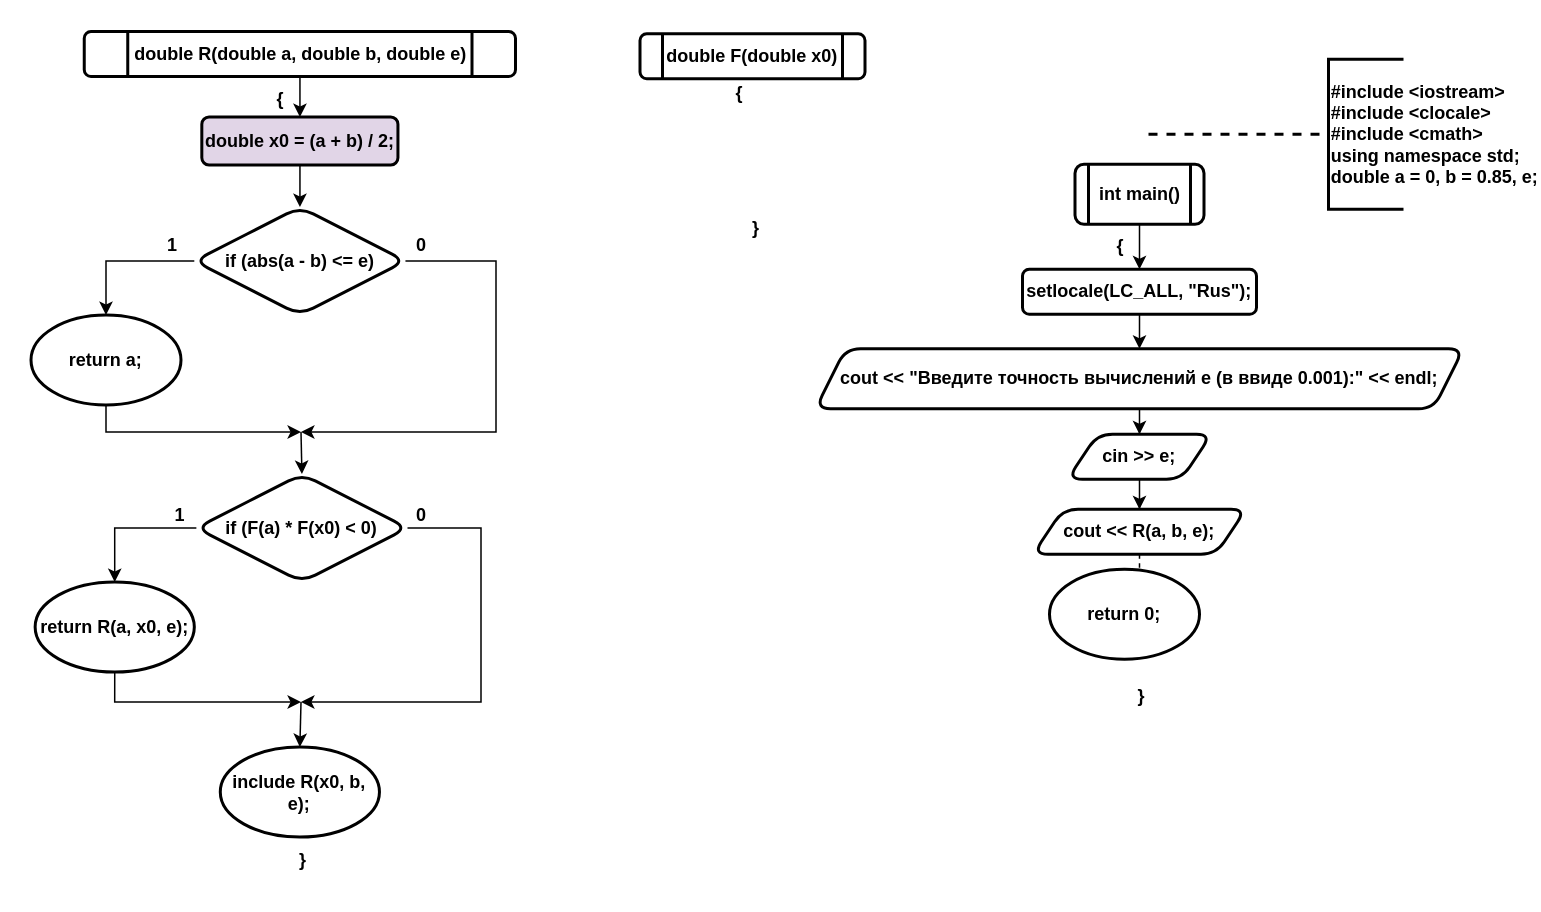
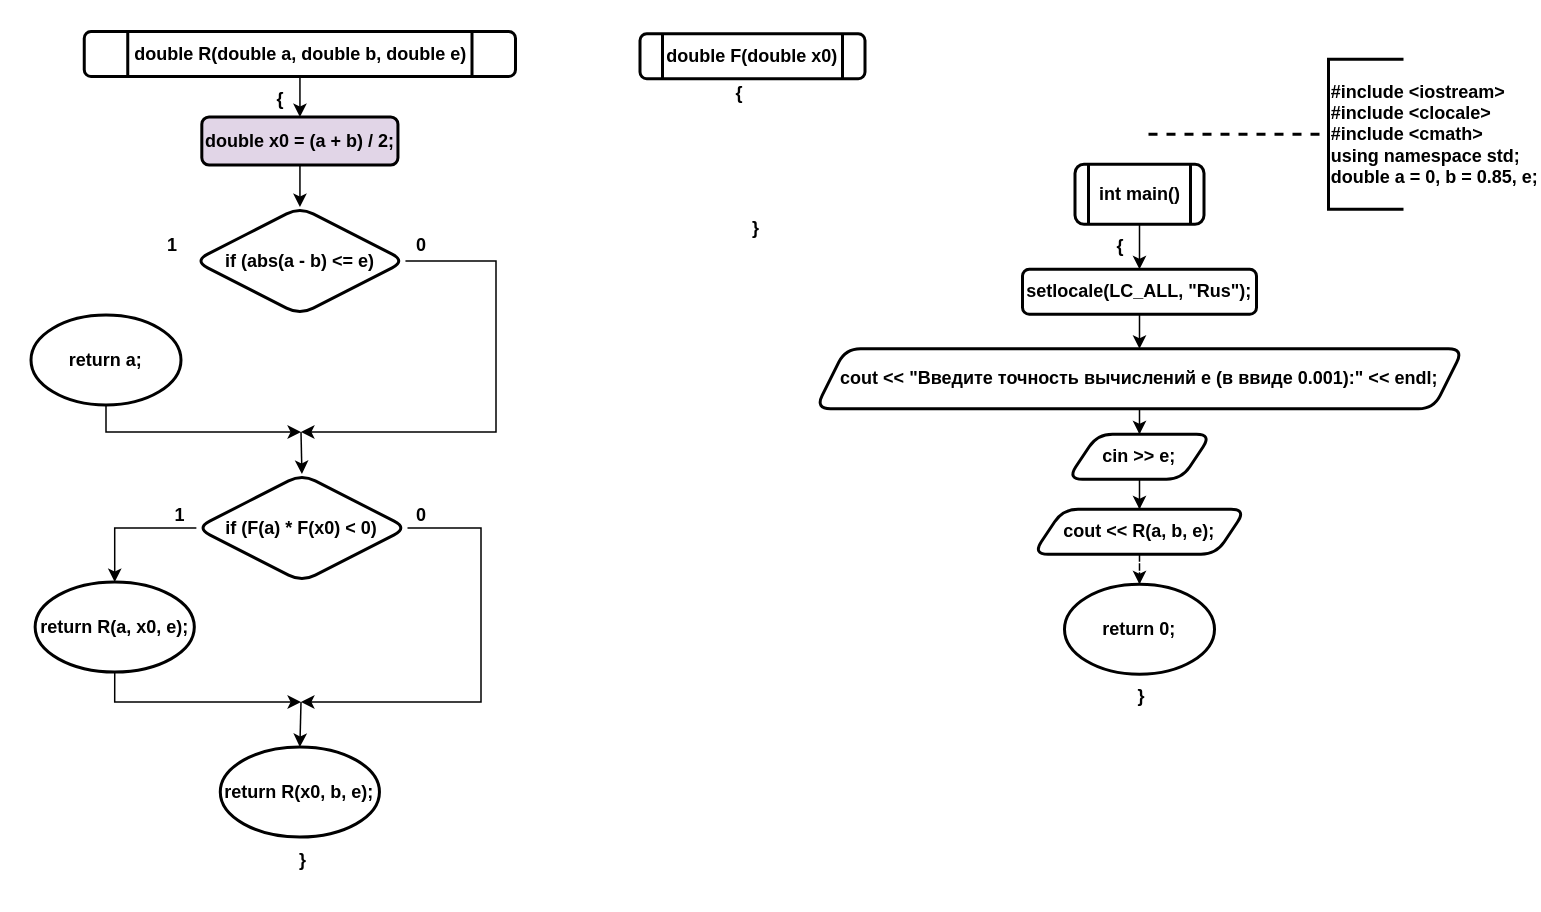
  <mxCell id="0" />
  <mxCell id="1" parent="0" />
  <mxCell id="2" value="" style="edgeStyle=orthogonalEdgeStyle;rounded=0;orthogonalLoop=1;jettySize=auto;html=1;strokeWidth=1;fontStyle=1" edge="1" parent="1" source="3" target="7"><mxGeometry relative="1" as="geometry" /></mxCell>
  <mxCell id="3" value="int main()" style="shape=process;whiteSpace=wrap;html=1;backgroundOutline=1;strokeWidth=2;rounded=1;fontStyle=1" vertex="1" parent="1"><mxGeometry x="716" y="109" width="86" height="40" as="geometry" /></mxCell>
  <mxCell id="4" value="&lt;div&gt;#include &amp;lt;iostream&amp;gt;&lt;/div&gt;&lt;div&gt;#include &amp;lt;clocale&amp;gt;&lt;/div&gt;&lt;div&gt;#include &amp;lt;cmath&amp;gt;&lt;/div&gt;&lt;div&gt;using namespace std;&lt;/div&gt;&lt;div&gt;&lt;div&gt;&#09;double a = 0, b = 0.85, e;&lt;/div&gt;&lt;/div&gt;" style="strokeWidth=2;html=1;shape=mxgraph.flowchart.annotation_1;align=left;pointerEvents=1;rounded=1;fontStyle=1" vertex="1" parent="1"><mxGeometry x="885" y="39" width="50" height="100" as="geometry" /></mxCell>
  <mxCell id="5" value="" style="endArrow=none;dashed=1;html=1;rounded=0;entryX=0;entryY=0.5;entryDx=0;entryDy=0;entryPerimeter=0;strokeWidth=2;fontStyle=1" edge="1" parent="1" target="4"><mxGeometry width="50" height="50" relative="1" as="geometry"><mxPoint x="765" y="89" as="sourcePoint" /><mxPoint x="859" y="89" as="targetPoint" /><Array as="points"><mxPoint x="865" y="89" /></Array></mxGeometry></mxCell>
  <mxCell id="6" value="" style="edgeStyle=orthogonalEdgeStyle;rounded=0;orthogonalLoop=1;jettySize=auto;html=1;strokeWidth=1;fontStyle=1" edge="1" parent="1" source="7" target="10"><mxGeometry relative="1" as="geometry" /></mxCell>
  <mxCell id="7" value="&lt;div&gt;&#09;setlocale(LC_ALL, &quot;Rus&quot;);&lt;/div&gt;" style="whiteSpace=wrap;html=1;strokeWidth=2;rounded=1;fontStyle=1" vertex="1" parent="1"><mxGeometry x="681" y="179" width="156" height="30" as="geometry" /></mxCell>
  <mxCell id="8" value="{" style="text;html=1;align=center;verticalAlign=middle;resizable=0;points=[];autosize=1;strokeColor=none;fillColor=none;fontStyle=1" vertex="1" parent="1"><mxGeometry x="734" y="151" width="23" height="26" as="geometry" /></mxCell>
  <mxCell id="9" value="" style="edgeStyle=orthogonalEdgeStyle;rounded=0;orthogonalLoop=1;jettySize=auto;html=1;strokeWidth=1;fontStyle=1" edge="1" parent="1" source="10" target="12"><mxGeometry relative="1" as="geometry" /></mxCell>
  <mxCell id="10" value="cout &amp;lt;&amp;lt; &quot;Введите точность вычислений e (в ввиде 0.001):&quot; &amp;lt;&amp;lt; endl;" style="shape=parallelogram;perimeter=parallelogramPerimeter;whiteSpace=wrap;html=1;fixedSize=1;strokeWidth=2;rounded=1;fontStyle=1" vertex="1" parent="1"><mxGeometry x="543" y="232" width="432" height="40" as="geometry" /></mxCell>
  <mxCell id="11" value="" style="edgeStyle=orthogonalEdgeStyle;rounded=0;orthogonalLoop=1;jettySize=auto;html=1;strokeWidth=1;fontStyle=1;entryX=0.5;entryY=0;entryDx=0;entryDy=0;" edge="1" parent="1" source="12" target="17"><mxGeometry relative="1" as="geometry"><mxPoint x="759" y="339" as="targetPoint" /></mxGeometry></mxCell>
  <mxCell id="12" value="cin &amp;gt;&amp;gt; e;" style="shape=parallelogram;perimeter=parallelogramPerimeter;whiteSpace=wrap;html=1;fixedSize=1;strokeWidth=2;rounded=1;fontStyle=1" vertex="1" parent="1"><mxGeometry x="711" y="289" width="96" height="30" as="geometry" /></mxCell>
  <mxCell id="13" value="&lt;div&gt;double F(double x0)&lt;/div&gt;" style="shape=process;whiteSpace=wrap;html=1;backgroundOutline=1;strokeWidth=2;rounded=1;fontStyle=1" vertex="1" parent="1"><mxGeometry x="426" y="22" width="150" height="30" as="geometry" /></mxCell>
  <mxCell id="14" value="{" style="text;html=1;align=center;verticalAlign=middle;resizable=0;points=[];autosize=1;strokeColor=none;fillColor=none;fontStyle=1" vertex="1" parent="1"><mxGeometry x="480" y="49" width="23" height="26" as="geometry" /></mxCell>
  <mxCell id="15" value="}" style="text;html=1;align=center;verticalAlign=middle;resizable=0;points=[];autosize=1;strokeColor=none;fillColor=none;fontStyle=1" vertex="1" parent="1"><mxGeometry x="491" y="139" width="23" height="26" as="geometry" /></mxCell>
  <mxCell id="16" value="" style="edgeStyle=orthogonalEdgeStyle;rounded=0;orthogonalLoop=1;jettySize=auto;html=1;strokeWidth=1;fontStyle=1;dashed=1;" edge="1" parent="1" source="17" target="18"><mxGeometry relative="1" as="geometry" /></mxCell>
  <mxCell id="17" value="cout &amp;lt;&amp;lt; R(a, b, e);" style="shape=parallelogram;perimeter=parallelogramPerimeter;whiteSpace=wrap;html=1;fixedSize=1;strokeWidth=2;rounded=1;fontStyle=1" vertex="1" parent="1"><mxGeometry x="688" y="339" width="142" height="30" as="geometry" /></mxCell>
- <mxCell id="18" value="return 0;" style="strokeWidth=2;html=1;shape=mxgraph.flowchart.start_1;whiteSpace=wrap;rounded=1;fontStyle=1" vertex="1" parent="1"><mxGeometry x="699" y="379" width="100" height="60" as="geometry" /></mxCell>
+ <mxCell id="18" value="return 0;" style="strokeWidth=2;html=1;shape=mxgraph.flowchart.start_1;whiteSpace=wrap;rounded=1;fontStyle=1" vertex="1" parent="1"><mxGeometry x="709" y="389" width="100" height="60" as="geometry" /></mxCell>
  <mxCell id="19" value="}" style="text;html=1;align=center;verticalAlign=middle;resizable=0;points=[];autosize=1;strokeColor=none;fillColor=none;fontStyle=1" vertex="1" parent="1"><mxGeometry x="748" y="451" width="23" height="26" as="geometry" /></mxCell>
  <mxCell id="20" value="" style="edgeStyle=orthogonalEdgeStyle;rounded=0;orthogonalLoop=1;jettySize=auto;html=1;strokeWidth=1;fontStyle=1" edge="1" parent="1" source="21" target="23"><mxGeometry relative="1" as="geometry" /></mxCell>
  <mxCell id="21" value="&lt;div&gt;double R(double a, double b, double e)&lt;/div&gt;" style="shape=process;whiteSpace=wrap;html=1;backgroundOutline=1;strokeWidth=2;rounded=1;fontStyle=1" vertex="1" parent="1"><mxGeometry x="55.5" y="20.5" width="287.5" height="30" as="geometry" /></mxCell>
  <mxCell id="22" value="" style="edgeStyle=orthogonalEdgeStyle;rounded=0;orthogonalLoop=1;jettySize=auto;html=1;strokeWidth=1;fontStyle=1" edge="1" parent="1" source="23" target="26"><mxGeometry relative="1" as="geometry" /></mxCell>
  <mxCell id="23" value="double x0 = (a + b) / 2;" style="whiteSpace=wrap;html=1;strokeWidth=2;rounded=1;fontStyle=1;fillColor=#e1d5e7;" vertex="1" parent="1"><mxGeometry x="133.88" y="77.5" width="130.75" height="32" as="geometry" /></mxCell>
- <mxCell id="24" style="edgeStyle=orthogonalEdgeStyle;rounded=0;orthogonalLoop=1;jettySize=auto;html=1;entryX=0.5;entryY=0;entryDx=0;entryDy=0;entryPerimeter=0;strokeWidth=1;fontStyle=1" edge="1" parent="1" source="26" target="29"><mxGeometry relative="1" as="geometry" /></mxCell>
  <mxCell id="25" style="edgeStyle=orthogonalEdgeStyle;rounded=0;orthogonalLoop=1;jettySize=auto;html=1;exitX=1;exitY=0.5;exitDx=0;exitDy=0;strokeWidth=1;fontStyle=1" edge="1" parent="1" source="26"><mxGeometry relative="1" as="geometry"><mxPoint x="200" y="287.5" as="targetPoint" /><Array as="points"><mxPoint x="330" y="173.5" /><mxPoint x="330" y="287.5" /></Array></mxGeometry></mxCell>
  <mxCell id="26" value="if (abs(a - b) &amp;lt;= e)" style="rhombus;whiteSpace=wrap;html=1;strokeWidth=2;rounded=1;fontStyle=1;" vertex="1" parent="1"><mxGeometry x="128.88" y="137.5" width="140.75" height="72" as="geometry" /></mxCell>
  <mxCell id="27" value="{" style="text;html=1;align=center;verticalAlign=middle;resizable=0;points=[];autosize=1;strokeColor=none;fillColor=none;fontStyle=1" vertex="1" parent="1"><mxGeometry x="174" y="52.5" width="23" height="26" as="geometry" /></mxCell>
  <mxCell id="28" style="edgeStyle=orthogonalEdgeStyle;rounded=0;orthogonalLoop=1;jettySize=auto;html=1;exitX=0.5;exitY=1;exitDx=0;exitDy=0;exitPerimeter=0;strokeWidth=1;fontStyle=1" edge="1" parent="1" source="29"><mxGeometry relative="1" as="geometry"><mxPoint x="200" y="287.5" as="targetPoint" /><Array as="points"><mxPoint x="70" y="287.5" /><mxPoint x="190" y="287.5" /></Array></mxGeometry></mxCell>
  <mxCell id="29" value="return a;" style="strokeWidth=2;html=1;shape=mxgraph.flowchart.start_1;whiteSpace=wrap;rounded=1;fontStyle=1" vertex="1" parent="1"><mxGeometry x="20" y="209.5" width="100" height="60" as="geometry" /></mxCell>
  <mxCell id="30" value="1" style="text;html=1;align=center;verticalAlign=middle;resizable=0;points=[];autosize=1;strokeColor=none;fillColor=none;fontStyle=1" vertex="1" parent="1"><mxGeometry x="101.88" y="149.5" width="25" height="26" as="geometry" /></mxCell>
  <mxCell id="31" value="0" style="text;html=1;align=center;verticalAlign=middle;resizable=0;points=[];autosize=1;strokeColor=none;fillColor=none;fontStyle=1" vertex="1" parent="1"><mxGeometry x="267.63" y="149.5" width="25" height="26" as="geometry" /></mxCell>
  <mxCell id="32" value="" style="endArrow=classic;html=1;rounded=0;strokeWidth=1;entryX=0.5;entryY=0;entryDx=0;entryDy=0;fontStyle=1" edge="1" parent="1" target="35"><mxGeometry width="50" height="50" relative="1" as="geometry"><mxPoint x="200" y="287.5" as="sourcePoint" /><mxPoint x="200" y="317.5" as="targetPoint" /></mxGeometry></mxCell>
  <mxCell id="33" style="edgeStyle=orthogonalEdgeStyle;rounded=0;orthogonalLoop=1;jettySize=auto;html=1;exitX=0;exitY=0.5;exitDx=0;exitDy=0;entryX=0.5;entryY=0;entryDx=0;entryDy=0;entryPerimeter=0;strokeWidth=1;fontStyle=1" edge="1" parent="1" source="35" target="37"><mxGeometry relative="1" as="geometry" /></mxCell>
  <mxCell id="34" style="edgeStyle=orthogonalEdgeStyle;rounded=0;orthogonalLoop=1;jettySize=auto;html=1;exitX=1;exitY=0.5;exitDx=0;exitDy=0;strokeWidth=1;fontStyle=1" edge="1" parent="1" source="35"><mxGeometry relative="1" as="geometry"><mxPoint x="200" y="467.5" as="targetPoint" /><Array as="points"><mxPoint x="320" y="351.5" /><mxPoint x="320" y="467.5" /></Array></mxGeometry></mxCell>
  <mxCell id="35" value="if (F(a) * F(x0) &amp;lt; 0)" style="rhombus;whiteSpace=wrap;html=1;strokeWidth=2;rounded=1;fontStyle=1;" vertex="1" parent="1"><mxGeometry x="130.25" y="315.5" width="140.75" height="72" as="geometry" /></mxCell>
  <mxCell id="36" style="edgeStyle=orthogonalEdgeStyle;rounded=0;orthogonalLoop=1;jettySize=auto;html=1;exitX=0.5;exitY=1;exitDx=0;exitDy=0;exitPerimeter=0;strokeWidth=1;fontStyle=1" edge="1" parent="1" source="37"><mxGeometry relative="1" as="geometry"><mxPoint x="200" y="467.5" as="targetPoint" /><Array as="points"><mxPoint x="76" y="467.5" /></Array></mxGeometry></mxCell>
  <mxCell id="37" value="return R(a, x0, e);" style="strokeWidth=2;html=1;shape=mxgraph.flowchart.start_1;whiteSpace=wrap;rounded=1;fontStyle=1" vertex="1" parent="1"><mxGeometry x="22.76" y="387.5" width="106.12" height="60" as="geometry" /></mxCell>
  <mxCell id="38" value="1" style="text;html=1;align=center;verticalAlign=middle;resizable=0;points=[];autosize=1;strokeColor=none;fillColor=none;fontStyle=1" vertex="1" parent="1"><mxGeometry x="106.88" y="329.5" width="25" height="26" as="geometry" /></mxCell>
- <mxCell id="39" value="include R(x0, b, e);" style="strokeWidth=2;html=1;shape=mxgraph.flowchart.start_1;whiteSpace=wrap;rounded=1;fontStyle=1" vertex="1" parent="1"><mxGeometry x="146.19" y="497.5" width="106.12" height="60" as="geometry" /></mxCell>
+ <mxCell id="39" value="return R(x0, b, e);" style="strokeWidth=2;html=1;shape=mxgraph.flowchart.start_1;whiteSpace=wrap;rounded=1;fontStyle=1" vertex="1" parent="1"><mxGeometry x="146.19" y="497.5" width="106.12" height="60" as="geometry" /></mxCell>
  <mxCell id="40" value="0" style="text;html=1;align=center;verticalAlign=middle;resizable=0;points=[];autosize=1;strokeColor=none;fillColor=none;fontStyle=1" vertex="1" parent="1"><mxGeometry x="267.63" y="329.5" width="25" height="26" as="geometry" /></mxCell>
  <mxCell id="41" value="" style="endArrow=classic;html=1;rounded=0;strokeWidth=1;entryX=0.5;entryY=0;entryDx=0;entryDy=0;entryPerimeter=0;fontStyle=1" edge="1" parent="1" target="39"><mxGeometry width="50" height="50" relative="1" as="geometry"><mxPoint x="200" y="467.5" as="sourcePoint" /><mxPoint x="240" y="407.5" as="targetPoint" /></mxGeometry></mxCell>
  <mxCell id="42" value="}" style="text;html=1;align=center;verticalAlign=middle;resizable=0;points=[];autosize=1;strokeColor=none;fillColor=none;fontStyle=1" vertex="1" parent="1"><mxGeometry x="189.63" y="559.5" width="23" height="26" as="geometry" /></mxCell>
